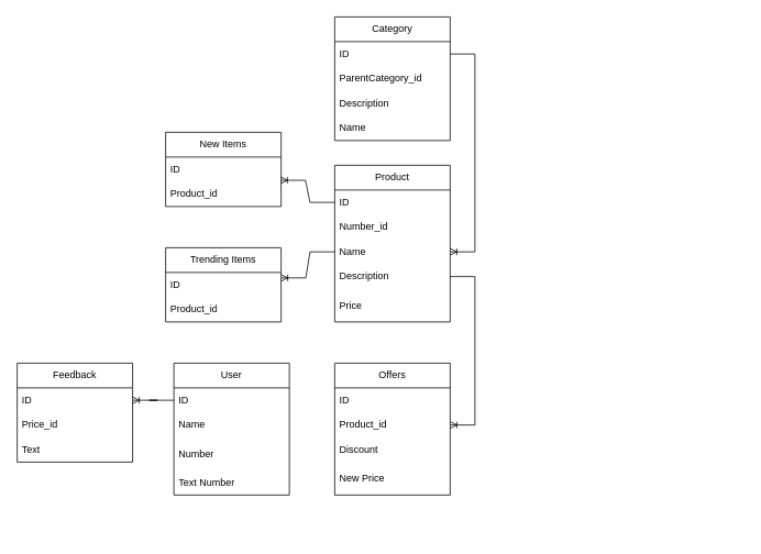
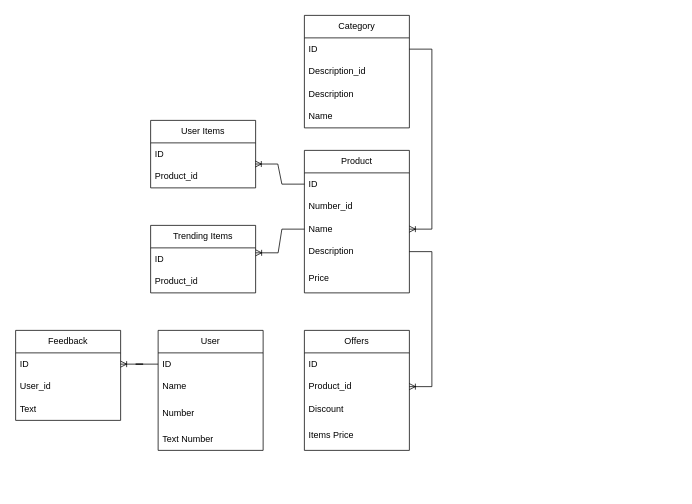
  <mxCell id="0" />
  <mxCell id="1" parent="0" />
  <mxCell id="2" value="User" style="swimlane;fontStyle=0;childLayout=stackLayout;horizontal=1;startSize=30;horizontalStack=0;resizeParent=1;resizeParentMax=0;resizeLast=0;collapsible=1;marginBottom=0;whiteSpace=wrap;html=1;" vertex="1" parent="1"><mxGeometry x="210" y="440" width="140" height="160" as="geometry" /></mxCell>
  <mxCell id="3" value="ID" style="text;strokeColor=none;fillColor=none;align=left;verticalAlign=middle;spacingLeft=4;spacingRight=4;overflow=hidden;points=[[0,0.5],[1,0.5]];portConstraint=eastwest;rotatable=0;whiteSpace=wrap;html=1;" vertex="1" parent="2"><mxGeometry y="30" width="140" height="30" as="geometry" /></mxCell>
  <mxCell id="4" value="Name" style="text;strokeColor=none;fillColor=none;align=left;verticalAlign=middle;spacingLeft=4;spacingRight=4;overflow=hidden;points=[[0,0.5],[1,0.5]];portConstraint=eastwest;rotatable=0;whiteSpace=wrap;html=1;" vertex="1" parent="2"><mxGeometry y="60" width="140" height="30" as="geometry" /></mxCell>
  <mxCell id="5" value="Number" style="text;strokeColor=none;fillColor=none;align=left;verticalAlign=middle;spacingLeft=4;spacingRight=4;overflow=hidden;points=[[0,0.5],[1,0.5]];portConstraint=eastwest;rotatable=0;whiteSpace=wrap;html=1;" vertex="1" parent="2"><mxGeometry y="90" width="140" height="40" as="geometry" /></mxCell>
  <mxCell id="6" value="Text Number" style="text;strokeColor=none;fillColor=none;align=left;verticalAlign=middle;spacingLeft=4;spacingRight=4;overflow=hidden;points=[[0,0.5],[1,0.5]];portConstraint=eastwest;rotatable=0;whiteSpace=wrap;html=1;" vertex="1" parent="2"><mxGeometry y="130" width="140" height="30" as="geometry" /></mxCell>
  <mxCell id="7" value="Category" style="swimlane;fontStyle=0;childLayout=stackLayout;horizontal=1;startSize=30;horizontalStack=0;resizeParent=1;resizeParentMax=0;resizeLast=0;collapsible=1;marginBottom=0;whiteSpace=wrap;html=1;" vertex="1" parent="1"><mxGeometry x="405" y="20" width="140" height="150" as="geometry" /></mxCell>
  <mxCell id="8" value="ID" style="text;strokeColor=none;fillColor=none;align=left;verticalAlign=middle;spacingLeft=4;spacingRight=4;overflow=hidden;points=[[0,0.5],[1,0.5]];portConstraint=eastwest;rotatable=0;whiteSpace=wrap;html=1;" vertex="1" parent="7"><mxGeometry y="30" width="140" height="30" as="geometry" /></mxCell>
- <mxCell id="9" value="ParentCategory_id" style="text;strokeColor=none;fillColor=none;align=left;verticalAlign=middle;spacingLeft=4;spacingRight=4;overflow=hidden;points=[[0,0.5],[1,0.5]];portConstraint=eastwest;rotatable=0;whiteSpace=wrap;html=1;" vertex="1" parent="7"><mxGeometry y="60" width="140" height="30" as="geometry" /></mxCell>
+ <mxCell id="9" value="Description_id" style="text;strokeColor=none;fillColor=none;align=left;verticalAlign=middle;spacingLeft=4;spacingRight=4;overflow=hidden;points=[[0,0.5],[1,0.5]];portConstraint=eastwest;rotatable=0;whiteSpace=wrap;html=1;" vertex="1" parent="7"><mxGeometry y="60" width="140" height="30" as="geometry" /></mxCell>
  <mxCell id="10" value="Description" style="text;strokeColor=none;fillColor=none;align=left;verticalAlign=middle;spacingLeft=4;spacingRight=4;overflow=hidden;points=[[0,0.5],[1,0.5]];portConstraint=eastwest;rotatable=0;whiteSpace=wrap;html=1;" vertex="1" parent="7"><mxGeometry y="90" width="140" height="30" as="geometry" /></mxCell>
  <mxCell id="11" value="Name" style="text;strokeColor=none;fillColor=none;align=left;verticalAlign=middle;spacingLeft=4;spacingRight=4;overflow=hidden;points=[[0,0.5],[1,0.5]];portConstraint=eastwest;rotatable=0;whiteSpace=wrap;html=1;" vertex="1" parent="7"><mxGeometry y="120" width="140" height="30" as="geometry" /></mxCell>
  <mxCell id="12" value="Product" style="swimlane;fontStyle=0;childLayout=stackLayout;horizontal=1;startSize=30;horizontalStack=0;resizeParent=1;resizeParentMax=0;resizeLast=0;collapsible=1;marginBottom=0;whiteSpace=wrap;html=1;" vertex="1" parent="1"><mxGeometry x="405" y="200" width="140" height="190" as="geometry" /></mxCell>
  <mxCell id="13" value="ID" style="text;strokeColor=none;fillColor=none;align=left;verticalAlign=middle;spacingLeft=4;spacingRight=4;overflow=hidden;points=[[0,0.5],[1,0.5]];portConstraint=eastwest;rotatable=0;whiteSpace=wrap;html=1;" vertex="1" parent="12"><mxGeometry y="30" width="140" height="30" as="geometry" /></mxCell>
  <mxCell id="14" value="Number_id" style="text;strokeColor=none;fillColor=none;align=left;verticalAlign=middle;spacingLeft=4;spacingRight=4;overflow=hidden;points=[[0,0.5],[1,0.5]];portConstraint=eastwest;rotatable=0;whiteSpace=wrap;html=1;" vertex="1" parent="12"><mxGeometry y="60" width="140" height="30" as="geometry" /></mxCell>
  <mxCell id="15" value="Name" style="text;strokeColor=none;fillColor=none;align=left;verticalAlign=middle;spacingLeft=4;spacingRight=4;overflow=hidden;points=[[0,0.5],[1,0.5]];portConstraint=eastwest;rotatable=0;whiteSpace=wrap;html=1;" vertex="1" parent="12"><mxGeometry y="90" width="140" height="30" as="geometry" /></mxCell>
  <mxCell id="16" value="Description" style="text;strokeColor=none;fillColor=none;align=left;verticalAlign=middle;spacingLeft=4;spacingRight=4;overflow=hidden;points=[[0,0.5],[1,0.5]];portConstraint=eastwest;rotatable=0;whiteSpace=wrap;html=1;" vertex="1" parent="12"><mxGeometry y="120" width="140" height="30" as="geometry" /></mxCell>
  <mxCell id="17" value="Price" style="text;strokeColor=none;fillColor=none;align=left;verticalAlign=middle;spacingLeft=4;spacingRight=4;overflow=hidden;points=[[0,0.5],[1,0.5]];portConstraint=eastwest;rotatable=0;whiteSpace=wrap;html=1;" vertex="1" parent="12"><mxGeometry y="150" width="140" height="40" as="geometry" /></mxCell>
  <mxCell id="18" value="" style="edgeStyle=entityRelationEdgeStyle;fontSize=12;html=1;endArrow=ERoneToMany;rounded=0;entryX=1;entryY=0.5;entryDx=0;entryDy=0;exitX=1;exitY=0.5;exitDx=0;exitDy=0;" edge="1" parent="1" source="8" target="15"><mxGeometry width="100" height="100" relative="1" as="geometry"><mxPoint x="570" y="130" as="sourcePoint" /><mxPoint x="670" y="30" as="targetPoint" /><Array as="points"><mxPoint x="670" y="300" /><mxPoint x="730" y="300" /></Array></mxGeometry></mxCell>
- <mxCell id="19" value="New Items" style="swimlane;fontStyle=0;childLayout=stackLayout;horizontal=1;startSize=30;horizontalStack=0;resizeParent=1;resizeParentMax=0;resizeLast=0;collapsible=1;marginBottom=0;whiteSpace=wrap;html=1;" vertex="1" parent="1"><mxGeometry x="200" y="160" width="140" height="90" as="geometry" /></mxCell>
+ <mxCell id="19" value="User Items" style="swimlane;fontStyle=0;childLayout=stackLayout;horizontal=1;startSize=30;horizontalStack=0;resizeParent=1;resizeParentMax=0;resizeLast=0;collapsible=1;marginBottom=0;whiteSpace=wrap;html=1;" vertex="1" parent="1"><mxGeometry x="200" y="160" width="140" height="90" as="geometry" /></mxCell>
  <mxCell id="20" value="ID" style="text;strokeColor=none;fillColor=none;align=left;verticalAlign=middle;spacingLeft=4;spacingRight=4;overflow=hidden;points=[[0,0.5],[1,0.5]];portConstraint=eastwest;rotatable=0;whiteSpace=wrap;html=1;" vertex="1" parent="19"><mxGeometry y="30" width="140" height="30" as="geometry" /></mxCell>
  <mxCell id="21" value="Product_id" style="text;strokeColor=none;fillColor=none;align=left;verticalAlign=middle;spacingLeft=4;spacingRight=4;overflow=hidden;points=[[0,0.5],[1,0.5]];portConstraint=eastwest;rotatable=0;whiteSpace=wrap;html=1;" vertex="1" parent="19"><mxGeometry y="60" width="140" height="30" as="geometry" /></mxCell>
  <mxCell id="22" value="Trending Items" style="swimlane;fontStyle=0;childLayout=stackLayout;horizontal=1;startSize=30;horizontalStack=0;resizeParent=1;resizeParentMax=0;resizeLast=0;collapsible=1;marginBottom=0;whiteSpace=wrap;html=1;" vertex="1" parent="1"><mxGeometry x="200" y="300" width="140" height="90" as="geometry" /></mxCell>
  <mxCell id="23" value="ID" style="text;strokeColor=none;fillColor=none;align=left;verticalAlign=middle;spacingLeft=4;spacingRight=4;overflow=hidden;points=[[0,0.5],[1,0.5]];portConstraint=eastwest;rotatable=0;whiteSpace=wrap;html=1;" vertex="1" parent="22"><mxGeometry y="30" width="140" height="30" as="geometry" /></mxCell>
  <mxCell id="24" value="Product_id" style="text;strokeColor=none;fillColor=none;align=left;verticalAlign=middle;spacingLeft=4;spacingRight=4;overflow=hidden;points=[[0,0.5],[1,0.5]];portConstraint=eastwest;rotatable=0;whiteSpace=wrap;html=1;" vertex="1" parent="22"><mxGeometry y="60" width="140" height="30" as="geometry" /></mxCell>
  <mxCell id="25" value="Offers" style="swimlane;fontStyle=0;childLayout=stackLayout;horizontal=1;startSize=30;horizontalStack=0;resizeParent=1;resizeParentMax=0;resizeLast=0;collapsible=1;marginBottom=0;whiteSpace=wrap;html=1;" vertex="1" parent="1"><mxGeometry x="405" y="440" width="140" height="160" as="geometry" /></mxCell>
  <mxCell id="26" value="ID" style="text;strokeColor=none;fillColor=none;align=left;verticalAlign=middle;spacingLeft=4;spacingRight=4;overflow=hidden;points=[[0,0.5],[1,0.5]];portConstraint=eastwest;rotatable=0;whiteSpace=wrap;html=1;" vertex="1" parent="25"><mxGeometry y="30" width="140" height="30" as="geometry" /></mxCell>
  <mxCell id="27" value="Product_id" style="text;strokeColor=none;fillColor=none;align=left;verticalAlign=middle;spacingLeft=4;spacingRight=4;overflow=hidden;points=[[0,0.5],[1,0.5]];portConstraint=eastwest;rotatable=0;whiteSpace=wrap;html=1;" vertex="1" parent="25"><mxGeometry y="60" width="140" height="30" as="geometry" /></mxCell>
  <mxCell id="28" value="Discount" style="text;strokeColor=none;fillColor=none;align=left;verticalAlign=middle;spacingLeft=4;spacingRight=4;overflow=hidden;points=[[0,0.5],[1,0.5]];portConstraint=eastwest;rotatable=0;whiteSpace=wrap;html=1;" vertex="1" parent="25"><mxGeometry y="90" width="140" height="30" as="geometry" /></mxCell>
- <mxCell id="29" value="New Price" style="text;strokeColor=none;fillColor=none;align=left;verticalAlign=middle;spacingLeft=4;spacingRight=4;overflow=hidden;points=[[0,0.5],[1,0.5]];portConstraint=eastwest;rotatable=0;whiteSpace=wrap;html=1;" vertex="1" parent="25"><mxGeometry y="120" width="140" height="40" as="geometry" /></mxCell>
+ <mxCell id="29" value="Items Price" style="text;strokeColor=none;fillColor=none;align=left;verticalAlign=middle;spacingLeft=4;spacingRight=4;overflow=hidden;points=[[0,0.5],[1,0.5]];portConstraint=eastwest;rotatable=0;whiteSpace=wrap;html=1;" vertex="1" parent="25"><mxGeometry y="120" width="140" height="40" as="geometry" /></mxCell>
  <mxCell id="30" value="Feedback" style="swimlane;fontStyle=0;childLayout=stackLayout;horizontal=1;startSize=30;horizontalStack=0;resizeParent=1;resizeParentMax=0;resizeLast=0;collapsible=1;marginBottom=0;whiteSpace=wrap;html=1;" vertex="1" parent="1"><mxGeometry x="20" y="440" width="140" height="120" as="geometry" /></mxCell>
  <mxCell id="31" value="ID" style="text;strokeColor=none;fillColor=none;align=left;verticalAlign=middle;spacingLeft=4;spacingRight=4;overflow=hidden;points=[[0,0.5],[1,0.5]];portConstraint=eastwest;rotatable=0;whiteSpace=wrap;html=1;" vertex="1" parent="30"><mxGeometry y="30" width="140" height="30" as="geometry" /></mxCell>
- <mxCell id="32" value="Price_id" style="text;strokeColor=none;fillColor=none;align=left;verticalAlign=middle;spacingLeft=4;spacingRight=4;overflow=hidden;points=[[0,0.5],[1,0.5]];portConstraint=eastwest;rotatable=0;whiteSpace=wrap;html=1;" vertex="1" parent="30"><mxGeometry y="60" width="140" height="30" as="geometry" /></mxCell>
+ <mxCell id="32" value="User_id" style="text;strokeColor=none;fillColor=none;align=left;verticalAlign=middle;spacingLeft=4;spacingRight=4;overflow=hidden;points=[[0,0.5],[1,0.5]];portConstraint=eastwest;rotatable=0;whiteSpace=wrap;html=1;" vertex="1" parent="30"><mxGeometry y="60" width="140" height="30" as="geometry" /></mxCell>
  <mxCell id="33" value="Text" style="text;strokeColor=none;fillColor=none;align=left;verticalAlign=middle;spacingLeft=4;spacingRight=4;overflow=hidden;points=[[0,0.5],[1,0.5]];portConstraint=eastwest;rotatable=0;whiteSpace=wrap;html=1;" vertex="1" parent="30"><mxGeometry y="90" width="140" height="30" as="geometry" /></mxCell>
  <mxCell id="34" value="" style="edgeStyle=entityRelationEdgeStyle;fontSize=12;html=1;endArrow=ERoneToMany;rounded=0;entryX=1;entryY=0.5;entryDx=0;entryDy=0;exitX=0;exitY=0.5;exitDx=0;exitDy=0;" edge="1" parent="1" source="3" target="31"><mxGeometry width="100" height="100" relative="1" as="geometry"><mxPoint x="715" y="465" as="sourcePoint" /><mxPoint x="715" y="655" as="targetPoint" /><Array as="points"><mxPoint x="840" y="650" /><mxPoint x="900" y="650" /></Array></mxGeometry></mxCell>
  <mxCell id="35" value="" style="edgeStyle=entityRelationEdgeStyle;fontSize=12;html=1;endArrow=ERoneToMany;rounded=0;exitX=1;exitY=0.5;exitDx=0;exitDy=0;entryX=1;entryY=0.5;entryDx=0;entryDy=0;" edge="1" parent="1" source="16" target="27"><mxGeometry width="100" height="100" relative="1" as="geometry"><mxPoint x="560" y="440" as="sourcePoint" /><mxPoint x="660" y="340" as="targetPoint" /></mxGeometry></mxCell>
  <mxCell id="36" value="" style="edgeStyle=entityRelationEdgeStyle;fontSize=12;html=1;endArrow=ERoneToMany;rounded=0;exitX=0;exitY=0.5;exitDx=0;exitDy=0;entryX=0.997;entryY=-0.06;entryDx=0;entryDy=0;entryPerimeter=0;" edge="1" parent="1" source="13" target="21"><mxGeometry width="100" height="100" relative="1" as="geometry"><mxPoint x="555" y="345" as="sourcePoint" /><mxPoint x="555" y="525" as="targetPoint" /></mxGeometry></mxCell>
  <mxCell id="37" value="" style="edgeStyle=entityRelationEdgeStyle;fontSize=12;html=1;endArrow=ERoneToMany;rounded=0;exitX=0;exitY=0.5;exitDx=0;exitDy=0;entryX=1;entryY=0.22;entryDx=0;entryDy=0;entryPerimeter=0;" edge="1" parent="1" source="15" target="23"><mxGeometry width="100" height="100" relative="1" as="geometry"><mxPoint x="445" y="350" as="sourcePoint" /><mxPoint x="380" y="353" as="targetPoint" /><Array as="points"><mxPoint x="400" y="435" /></Array></mxGeometry></mxCell>
